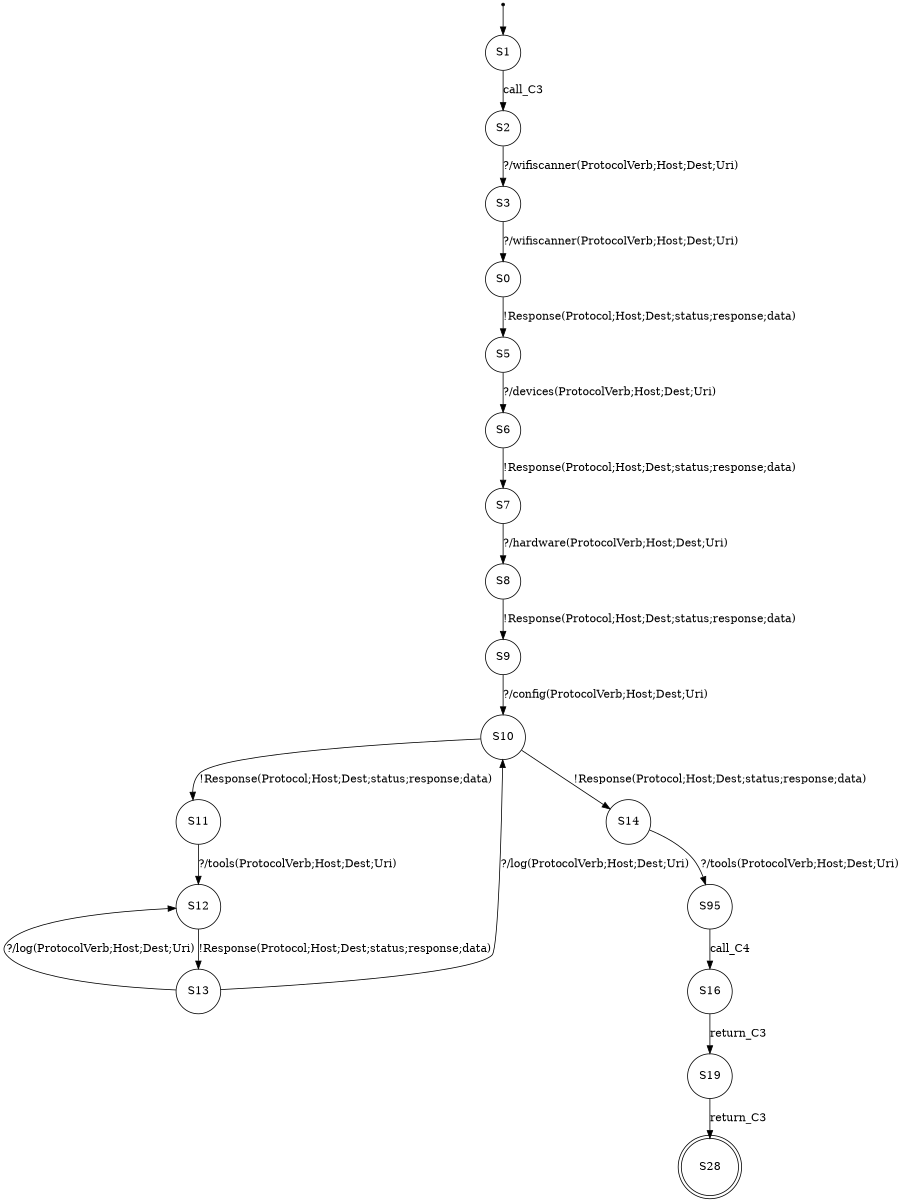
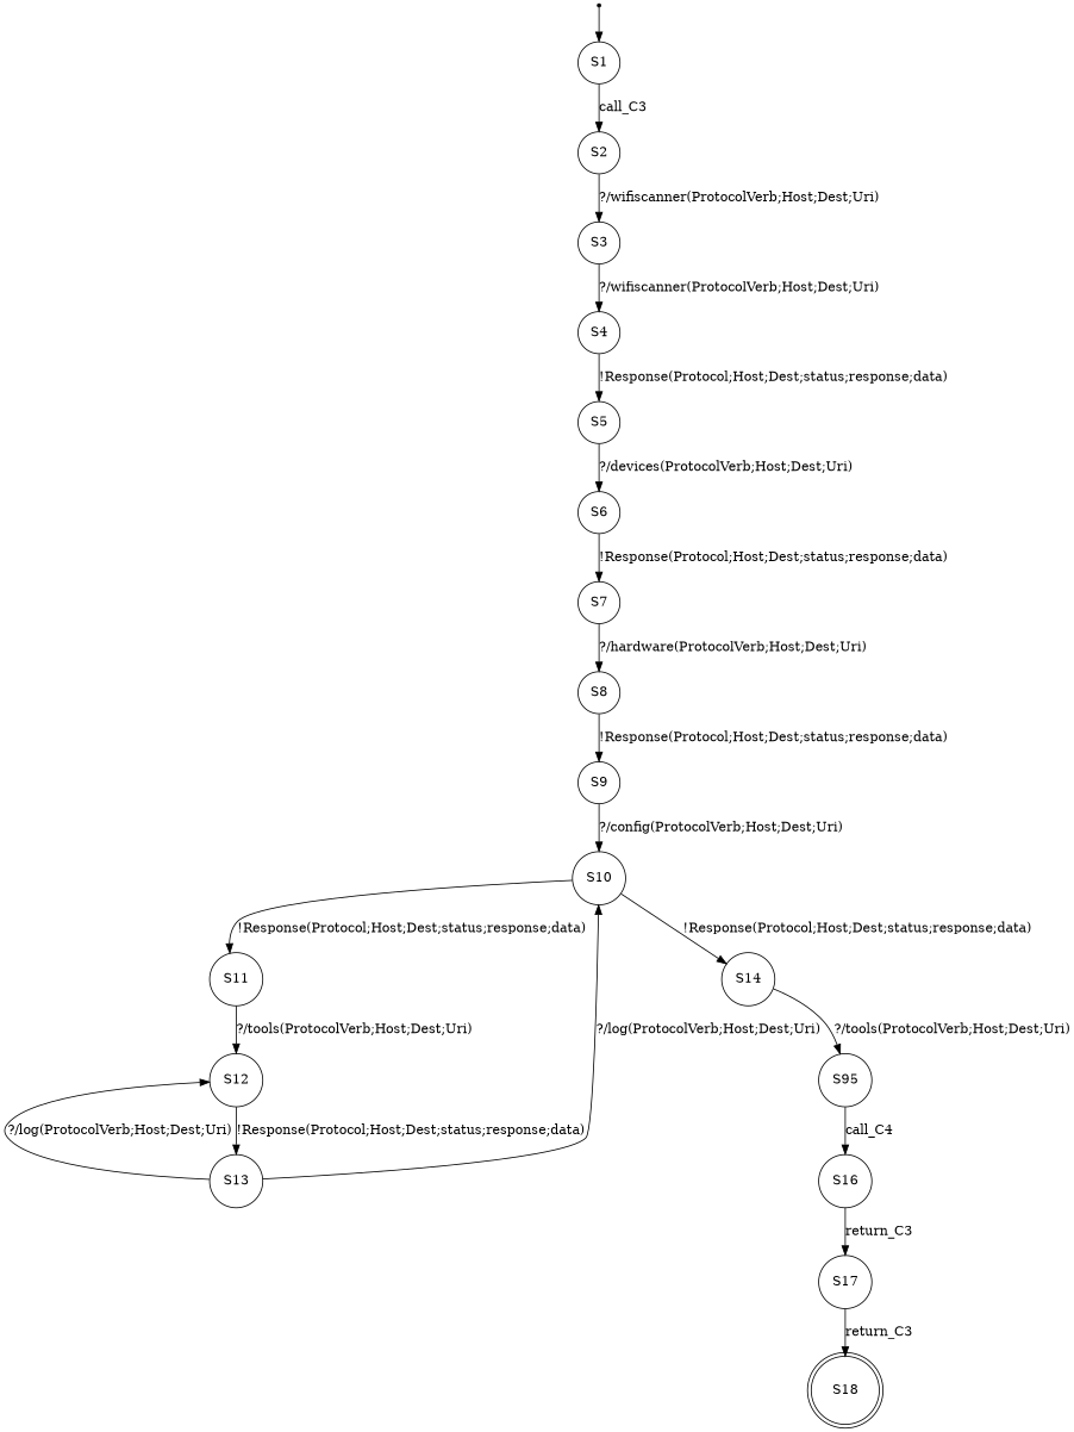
  digraph {
    node [shape=circle]
    S00 [shape=point]
    n2 [label=S1]
    n3 [label=S2]
    n4 [label=S3]
-   n5 [label=S0]
+   n5 [label=S4]
    n6 [label=S5]
    n7 [label=S6]
    n8 [label=S7]
    n9 [label=S8]
    n10 [label=S9]
    n11 [label=S10]
    n12 [label=S11]
    n13 [label=S14]
    n14 [label=S12]
    n15 [label=S95]
    n16 [label=S13]
    n17 [label=S16]
-   n18 [label=S19]
-   n19 [label=S28 shape=doublecircle]
+   n18 [label=S17]
+   n19 [label=S18 shape=doublecircle]
    S00 -> n2
    n2 -> n3 [label=call_C3]
    n3 -> n4 [label="?/wifiscanner(ProtocolVerb;Host;Dest;Uri)"]
    n4 -> n5 [label="?/wifiscanner(ProtocolVerb;Host;Dest;Uri)"]
    n5 -> n6 [label="!Response(Protocol;Host;Dest;status;response;data)"]
    n6 -> n7 [label="?/devices(ProtocolVerb;Host;Dest;Uri)"]
    n7 -> n8 [label="!Response(Protocol;Host;Dest;status;response;data)"]
    n8 -> n9 [label="?/hardware(ProtocolVerb;Host;Dest;Uri)"]
    n9 -> n10 [label="!Response(Protocol;Host;Dest;status;response;data)"]
    n10 -> n11 [label="?/config(ProtocolVerb;Host;Dest;Uri)"]
    n11 -> n12 [label="!Response(Protocol;Host;Dest;status;response;data)"]
    n11 -> n13 [label="!Response(Protocol;Host;Dest;status;response;data)"]
    n12 -> n14 [label="?/tools(ProtocolVerb;Host;Dest;Uri)"]
    n13 -> n15 [label="?/tools(ProtocolVerb;Host;Dest;Uri)"]
    n14 -> n16 [label="!Response(Protocol;Host;Dest;status;response;data)"]
    n15 -> n17 [label=call_C4]
    n16 -> n11 [label="?/log(ProtocolVerb;Host;Dest;Uri)"]
    n16 -> n14 [label="?/log(ProtocolVerb;Host;Dest;Uri)"]
    n17 -> n18 [label=return_C3]
    n18 -> n19 [label=return_C3]
  }
